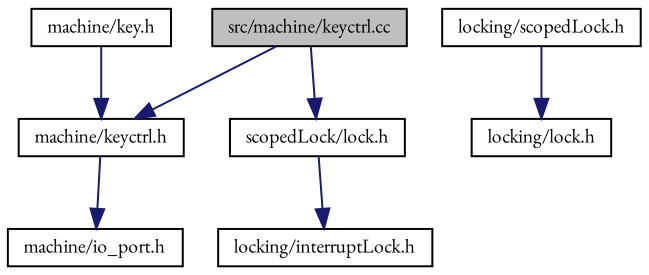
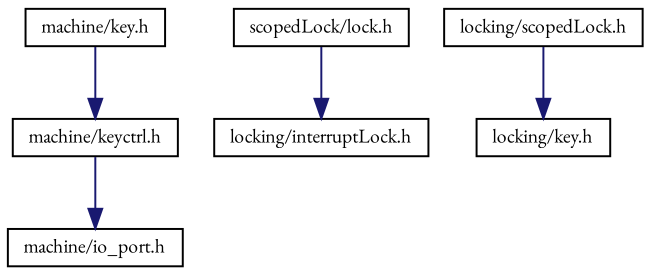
  digraph {
    fontname="EB Garamond"
    node [color=black fontname="EB Garamond" fontsize=10 shape=record]
    edge [color=midnightblue fontname="EB Garamond" fontsize=10 labelfontname=Helvetica labelfontsize=10 style=solid]
-   n1 [fillcolor=grey75 fontcolor=black height=0.2 label="src/machine/keyctrl.cc" style=filled width=0.4]
    n2 [height=0.2 label="machine/keyctrl.h" width=0.4]
    n3 [height=0.2 label="scopedLock/lock.h" width=0.4]
    n4 [height=0.2 label="machine/io_port.h" width=0.4]
    n5 [height=0.2 label="locking/interruptLock.h" width=0.4]
    n6 [height=0.2 label="locking/scopedLock.h" width=0.4]
-   n7 [height=0.2 label="locking/lock.h" width=0.4]
+   n7 [height=0.2 label="locking/key.h" width=0.4]
    n8 [height=0.2 label="machine/key.h" width=0.4]
-   n1 -> n2
-   n1 -> n3
    n2 -> n4
    n3 -> n5
    n6 -> n7
    n8 -> n2
  }
